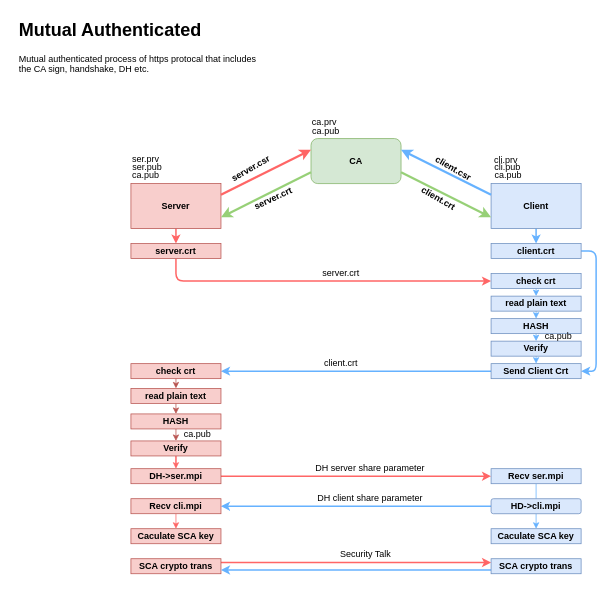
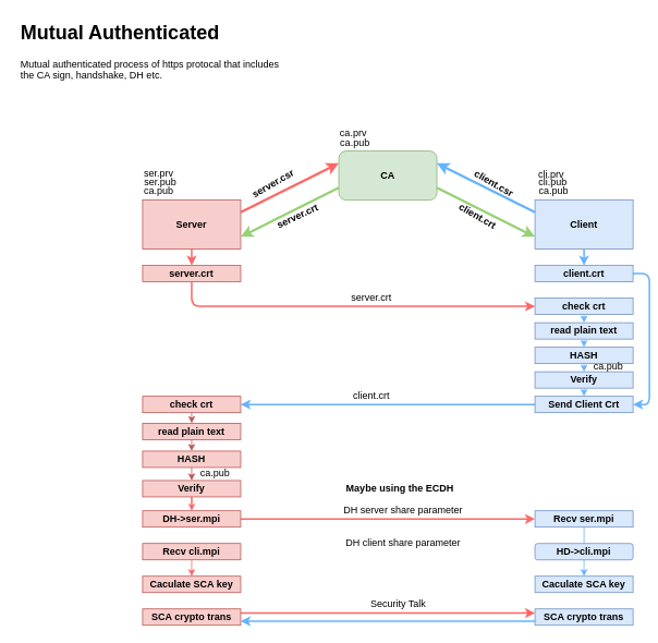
  <mxCell id="0" />
  <mxCell id="1" parent="0" />
  <mxCell id="2" value="CA" style="whiteSpace=wrap;html=1;fillColor=#d5e8d4;strokeColor=#82b366;fontStyle=1;rounded=1;" vertex="1" parent="1"><mxGeometry x="414" y="184" width="120" height="60" as="geometry" /></mxCell>
  <mxCell id="3" style="edgeStyle=orthogonalEdgeStyle;rounded=1;orthogonalLoop=1;jettySize=auto;html=1;exitX=0.5;exitY=1;exitDx=0;exitDy=0;entryX=0.5;entryY=0;entryDx=0;entryDy=0;strokeWidth=2;strokeColor=#FF6666;" edge="1" parent="1" source="4" target="24"><mxGeometry relative="1" as="geometry" /></mxCell>
  <mxCell id="4" value="Server" style="rounded=0;whiteSpace=wrap;html=1;fillColor=#f8cecc;strokeColor=#b85450;fontStyle=1" vertex="1" parent="1"><mxGeometry x="174" y="244" width="120" height="60" as="geometry" /></mxCell>
  <mxCell id="5" style="edgeStyle=orthogonalEdgeStyle;rounded=1;orthogonalLoop=1;jettySize=auto;html=1;exitX=0.5;exitY=1;exitDx=0;exitDy=0;entryX=0.5;entryY=0;entryDx=0;entryDy=0;strokeWidth=2;strokeColor=#66B2FF;" edge="1" parent="1" source="6" target="26"><mxGeometry relative="1" as="geometry" /></mxCell>
  <mxCell id="6" value="Client" style="rounded=0;whiteSpace=wrap;html=1;fillColor=#dae8fc;strokeColor=#6c8ebf;fontStyle=1" vertex="1" parent="1"><mxGeometry x="654" y="244" width="120" height="60" as="geometry" /></mxCell>
  <mxCell id="7" value="ca.pub" style="text;html=1;strokeColor=none;fillColor=none;align=center;verticalAlign=middle;whiteSpace=wrap;rounded=0;" vertex="1" parent="1"><mxGeometry x="414" y="164" width="40" height="20" as="geometry" /></mxCell>
  <mxCell id="8" value="ca.prv" style="text;html=1;strokeColor=none;fillColor=none;align=center;verticalAlign=middle;whiteSpace=wrap;rounded=0;" vertex="1" parent="1"><mxGeometry x="412" y="152" width="40" height="20" as="geometry" /></mxCell>
  <mxCell id="9" value="ca.pub" style="text;html=1;strokeColor=none;fillColor=none;align=center;verticalAlign=middle;whiteSpace=wrap;rounded=0;" vertex="1" parent="1"><mxGeometry x="174" y="223" width="40" height="20" as="geometry" /></mxCell>
  <mxCell id="10" value="ser.pub" style="text;html=1;strokeColor=none;fillColor=none;align=center;verticalAlign=middle;whiteSpace=wrap;rounded=0;" vertex="1" parent="1"><mxGeometry x="176" y="213" width="40" height="20" as="geometry" /></mxCell>
  <mxCell id="11" value="ser.prv" style="text;html=1;strokeColor=none;fillColor=none;align=center;verticalAlign=middle;whiteSpace=wrap;rounded=0;" vertex="1" parent="1"><mxGeometry x="174" y="202" width="40" height="20" as="geometry" /></mxCell>
  <mxCell id="12" value="ca.pub" style="text;html=1;strokeColor=none;fillColor=none;align=center;verticalAlign=middle;whiteSpace=wrap;rounded=0;" vertex="1" parent="1"><mxGeometry x="657" y="223" width="40" height="20" as="geometry" /></mxCell>
  <mxCell id="13" value="cli.pub" style="text;html=1;strokeColor=none;fillColor=none;align=center;verticalAlign=middle;whiteSpace=wrap;rounded=0;" vertex="1" parent="1"><mxGeometry x="656" y="213" width="40" height="20" as="geometry" /></mxCell>
  <mxCell id="14" value="cli.prv" style="text;html=1;strokeColor=none;fillColor=none;align=center;verticalAlign=middle;whiteSpace=wrap;rounded=0;" vertex="1" parent="1"><mxGeometry x="654" y="203" width="40" height="20" as="geometry" /></mxCell>
  <mxCell id="15" value="" style="endArrow=classic;html=1;entryX=0;entryY=0.25;entryDx=0;entryDy=0;exitX=1;exitY=0.25;exitDx=0;exitDy=0;strokeWidth=3;rounded=1;strokeColor=#FF6666;" edge="1" parent="1" source="4" target="2"><mxGeometry width="50" height="50" relative="1" as="geometry"><mxPoint x="454" y="384" as="sourcePoint" /><mxPoint x="504" y="334" as="targetPoint" /></mxGeometry></mxCell>
  <mxCell id="16" value="server.csr" style="text;html=1;strokeColor=none;fillColor=none;align=center;verticalAlign=middle;whiteSpace=wrap;rounded=0;rotation=-30;fontStyle=1" vertex="1" parent="1"><mxGeometry x="314" y="214" width="40" height="20" as="geometry" /></mxCell>
  <mxCell id="17" value="" style="endArrow=classic;html=1;strokeWidth=3;entryX=1;entryY=0.75;entryDx=0;entryDy=0;exitX=0;exitY=0.75;exitDx=0;exitDy=0;strokeColor=#97D077;" edge="1" parent="1" source="2" target="4"><mxGeometry width="50" height="50" relative="1" as="geometry"><mxPoint x="454" y="384" as="sourcePoint" /><mxPoint x="504" y="334" as="targetPoint" /></mxGeometry></mxCell>
  <mxCell id="18" value="server.crt" style="text;html=1;strokeColor=none;fillColor=none;align=center;verticalAlign=middle;whiteSpace=wrap;rounded=0;rotation=-25;fontStyle=1" vertex="1" parent="1"><mxGeometry x="344" y="254" width="40" height="20" as="geometry" /></mxCell>
  <mxCell id="19" value="" style="endArrow=classic;html=1;strokeWidth=3;entryX=1;entryY=0.25;entryDx=0;entryDy=0;exitX=0;exitY=0.25;exitDx=0;exitDy=0;strokeColor=#66B2FF;" edge="1" parent="1" source="6" target="2"><mxGeometry width="50" height="50" relative="1" as="geometry"><mxPoint x="454" y="384" as="sourcePoint" /><mxPoint x="504" y="334" as="targetPoint" /></mxGeometry></mxCell>
  <mxCell id="20" value="" style="endArrow=classic;html=1;strokeWidth=3;exitX=1;exitY=0.75;exitDx=0;exitDy=0;entryX=0;entryY=0.75;entryDx=0;entryDy=0;strokeColor=#97D077;" edge="1" parent="1" source="2" target="6"><mxGeometry width="50" height="50" relative="1" as="geometry"><mxPoint x="454" y="384" as="sourcePoint" /><mxPoint x="504" y="334" as="targetPoint" /></mxGeometry></mxCell>
  <mxCell id="21" value="client.csr" style="text;html=1;strokeColor=none;fillColor=none;align=center;verticalAlign=middle;whiteSpace=wrap;rounded=0;rotation=30;fontStyle=1" vertex="1" parent="1"><mxGeometry x="584" y="214" width="40" height="20" as="geometry" /></mxCell>
  <mxCell id="22" value="client.crt" style="text;html=1;strokeColor=none;fillColor=none;align=center;verticalAlign=middle;whiteSpace=wrap;rounded=0;rotation=30;fontStyle=1" vertex="1" parent="1"><mxGeometry x="564" y="254" width="40" height="20" as="geometry" /></mxCell>
  <mxCell id="23" style="edgeStyle=orthogonalEdgeStyle;rounded=1;orthogonalLoop=1;jettySize=auto;html=1;exitX=0.5;exitY=1;exitDx=0;exitDy=0;entryX=0;entryY=0.5;entryDx=0;entryDy=0;strokeWidth=2;strokeColor=#FF6666;" edge="1" parent="1" source="24" target="28"><mxGeometry relative="1" as="geometry" /></mxCell>
  <mxCell id="24" value="server.crt" style="rounded=0;whiteSpace=wrap;html=1;fillColor=#f8cecc;strokeColor=#b85450;fontStyle=1" vertex="1" parent="1"><mxGeometry x="174" y="324" width="120" height="20" as="geometry" /></mxCell>
  <mxCell id="25" style="edgeStyle=orthogonalEdgeStyle;rounded=1;orthogonalLoop=1;jettySize=auto;html=1;exitX=1;exitY=0.5;exitDx=0;exitDy=0;entryX=1;entryY=0.5;entryDx=0;entryDy=0;strokeWidth=2;strokeColor=#66B2FF;" edge="1" parent="1" source="26" target="37"><mxGeometry relative="1" as="geometry" /></mxCell>
  <mxCell id="26" value="client.crt" style="rounded=0;whiteSpace=wrap;html=1;fillColor=#dae8fc;strokeColor=#6c8ebf;fontStyle=1" vertex="1" parent="1"><mxGeometry x="654" y="324" width="120" height="20" as="geometry" /></mxCell>
  <mxCell id="27" style="edgeStyle=orthogonalEdgeStyle;rounded=1;orthogonalLoop=1;jettySize=auto;html=1;exitX=0.5;exitY=1;exitDx=0;exitDy=0;entryX=0.5;entryY=0;entryDx=0;entryDy=0;strokeWidth=1;strokeColor=#66B2FF;" edge="1" parent="1" source="28" target="30"><mxGeometry relative="1" as="geometry" /></mxCell>
  <mxCell id="28" value="check crt" style="rounded=0;whiteSpace=wrap;html=1;fillColor=#dae8fc;strokeColor=#6c8ebf;fontStyle=1" vertex="1" parent="1"><mxGeometry x="654" y="364" width="120" height="20" as="geometry" /></mxCell>
  <mxCell id="29" style="edgeStyle=orthogonalEdgeStyle;rounded=1;orthogonalLoop=1;jettySize=auto;html=1;exitX=0.5;exitY=1;exitDx=0;exitDy=0;entryX=0.5;entryY=0;entryDx=0;entryDy=0;strokeColor=#66B2FF;strokeWidth=1;" edge="1" parent="1" source="30" target="32"><mxGeometry relative="1" as="geometry" /></mxCell>
  <mxCell id="30" value="read plain text" style="rounded=0;whiteSpace=wrap;html=1;fillColor=#dae8fc;strokeColor=#6c8ebf;fontStyle=1" vertex="1" parent="1"><mxGeometry x="654" y="394" width="120" height="20" as="geometry" /></mxCell>
  <mxCell id="31" style="edgeStyle=orthogonalEdgeStyle;rounded=1;orthogonalLoop=1;jettySize=auto;html=1;exitX=0.5;exitY=1;exitDx=0;exitDy=0;entryX=0.5;entryY=0;entryDx=0;entryDy=0;strokeColor=#66B2FF;strokeWidth=1;" edge="1" parent="1" source="32" target="34"><mxGeometry relative="1" as="geometry" /></mxCell>
  <mxCell id="32" value="HASH" style="rounded=0;whiteSpace=wrap;html=1;fillColor=#dae8fc;strokeColor=#6c8ebf;fontStyle=1" vertex="1" parent="1"><mxGeometry x="654" y="424" width="120" height="20" as="geometry" /></mxCell>
  <mxCell id="33" style="edgeStyle=orthogonalEdgeStyle;rounded=1;orthogonalLoop=1;jettySize=auto;html=1;exitX=0.5;exitY=1;exitDx=0;exitDy=0;entryX=0.5;entryY=0;entryDx=0;entryDy=0;strokeColor=#66B2FF;strokeWidth=1;" edge="1" parent="1" source="34" target="37"><mxGeometry relative="1" as="geometry" /></mxCell>
  <mxCell id="34" value="Verify" style="rounded=0;whiteSpace=wrap;html=1;fillColor=#dae8fc;strokeColor=#6c8ebf;fontStyle=1" vertex="1" parent="1"><mxGeometry x="654" y="454" width="120" height="20" as="geometry" /></mxCell>
  <mxCell id="35" value="ca.pub" style="text;html=1;strokeColor=none;fillColor=none;align=center;verticalAlign=middle;whiteSpace=wrap;rounded=0;" vertex="1" parent="1"><mxGeometry x="724" y="438" width="40" height="20" as="geometry" /></mxCell>
  <mxCell id="36" style="edgeStyle=orthogonalEdgeStyle;rounded=1;orthogonalLoop=1;jettySize=auto;html=1;exitX=0;exitY=0.5;exitDx=0;exitDy=0;strokeColor=#66B2FF;strokeWidth=2;" edge="1" parent="1" source="37" target="39"><mxGeometry relative="1" as="geometry" /></mxCell>
  <mxCell id="37" value="Send Client Crt" style="rounded=0;whiteSpace=wrap;html=1;fillColor=#dae8fc;strokeColor=#6c8ebf;fontStyle=1" vertex="1" parent="1"><mxGeometry x="654" y="484" width="120" height="20" as="geometry" /></mxCell>
  <mxCell id="38" style="edgeStyle=orthogonalEdgeStyle;rounded=1;orthogonalLoop=1;jettySize=auto;html=1;exitX=0.5;exitY=1;exitDx=0;exitDy=0;entryX=0.5;entryY=0;entryDx=0;entryDy=0;strokeColor=#b85450;strokeWidth=1;fillColor=#f8cecc;" edge="1" parent="1" source="39" target="43"><mxGeometry relative="1" as="geometry" /></mxCell>
  <mxCell id="39" value="check crt" style="rounded=0;whiteSpace=wrap;html=1;fillColor=#f8cecc;strokeColor=#b85450;fontStyle=1" vertex="1" parent="1"><mxGeometry x="174" y="484" width="120" height="20" as="geometry" /></mxCell>
  <mxCell id="40" value="server.crt" style="text;html=1;strokeColor=none;fillColor=none;align=center;verticalAlign=middle;whiteSpace=wrap;rounded=0;" vertex="1" parent="1"><mxGeometry x="434" y="354" width="40" height="20" as="geometry" /></mxCell>
  <mxCell id="41" value="client.crt" style="text;html=1;strokeColor=none;fillColor=none;align=center;verticalAlign=middle;whiteSpace=wrap;rounded=0;" vertex="1" parent="1"><mxGeometry x="434" y="474" width="40" height="20" as="geometry" /></mxCell>
  <mxCell id="42" style="edgeStyle=orthogonalEdgeStyle;rounded=1;orthogonalLoop=1;jettySize=auto;html=1;exitX=0.5;exitY=1;exitDx=0;exitDy=0;entryX=0.5;entryY=0;entryDx=0;entryDy=0;strokeColor=#b85450;strokeWidth=1;fillColor=#f8cecc;" edge="1" parent="1" source="43" target="45"><mxGeometry relative="1" as="geometry" /></mxCell>
  <mxCell id="43" value="read plain text" style="rounded=0;whiteSpace=wrap;html=1;fillColor=#f8cecc;strokeColor=#b85450;fontStyle=1" vertex="1" parent="1"><mxGeometry x="174" y="517" width="120" height="20" as="geometry" /></mxCell>
  <mxCell id="44" style="edgeStyle=orthogonalEdgeStyle;rounded=1;orthogonalLoop=1;jettySize=auto;html=1;exitX=0.5;exitY=1;exitDx=0;exitDy=0;entryX=0.5;entryY=0;entryDx=0;entryDy=0;strokeColor=#b85450;strokeWidth=1;fillColor=#f8cecc;" edge="1" parent="1" source="45" target="47"><mxGeometry relative="1" as="geometry" /></mxCell>
  <mxCell id="45" value="HASH" style="rounded=0;whiteSpace=wrap;html=1;fillColor=#f8cecc;strokeColor=#b85450;fontStyle=1" vertex="1" parent="1"><mxGeometry x="174" y="551" width="120" height="20" as="geometry" /></mxCell>
  <mxCell id="46" style="edgeStyle=orthogonalEdgeStyle;rounded=1;orthogonalLoop=1;jettySize=auto;html=1;exitX=0.5;exitY=1;exitDx=0;exitDy=0;strokeWidth=1;strokeColor=#FF6666;" edge="1" parent="1" source="47" target="50"><mxGeometry relative="1" as="geometry" /></mxCell>
  <mxCell id="47" value="Verify" style="rounded=0;whiteSpace=wrap;html=1;fillColor=#f8cecc;strokeColor=#b85450;fontStyle=1" vertex="1" parent="1"><mxGeometry x="174" y="587" width="120" height="20" as="geometry" /></mxCell>
  <mxCell id="48" value="ca.pub" style="text;html=1;strokeColor=none;fillColor=none;align=center;verticalAlign=middle;whiteSpace=wrap;rounded=0;" vertex="1" parent="1"><mxGeometry x="243" y="568" width="40" height="20" as="geometry" /></mxCell>
  <mxCell id="49" style="edgeStyle=orthogonalEdgeStyle;rounded=1;orthogonalLoop=1;jettySize=auto;html=1;exitX=1;exitY=0.5;exitDx=0;exitDy=0;entryX=0;entryY=0.5;entryDx=0;entryDy=0;strokeWidth=2;strokeColor=#FF6666;" edge="1" parent="1" source="50" target="52"><mxGeometry relative="1" as="geometry" /></mxCell>
  <mxCell id="50" value="DH-&amp;gt;ser.mpi" style="rounded=0;whiteSpace=wrap;html=1;fillColor=#f8cecc;strokeColor=#b85450;fontStyle=1" vertex="1" parent="1"><mxGeometry x="174" y="624" width="120" height="20" as="geometry" /></mxCell>
  <mxCell id="51" style="edgeStyle=orthogonalEdgeStyle;rounded=1;orthogonalLoop=1;jettySize=auto;html=1;exitX=0.5;exitY=1;exitDx=0;exitDy=0;entryX=0.5;entryY=0;entryDx=0;entryDy=0;strokeWidth=1;strokeColor=#66B2FF;endArrow=none;" edge="1" parent="1" source="52" target="55"><mxGeometry relative="1" as="geometry" /></mxCell>
  <mxCell id="52" value="Recv ser.mpi" style="rounded=0;whiteSpace=wrap;html=1;fillColor=#dae8fc;strokeColor=#6c8ebf;fontStyle=1" vertex="1" parent="1"><mxGeometry x="654" y="624" width="120" height="20" as="geometry" /></mxCell>
- <mxCell id="53" style="edgeStyle=orthogonalEdgeStyle;rounded=1;orthogonalLoop=1;jettySize=auto;html=1;exitX=0;exitY=0.5;exitDx=0;exitDy=0;entryX=1;entryY=0.5;entryDx=0;entryDy=0;strokeWidth=2;strokeColor=#66B2FF;" edge="1" parent="1" source="55" target="57"><mxGeometry relative="1" as="geometry" /></mxCell>
  <mxCell id="54" style="edgeStyle=orthogonalEdgeStyle;rounded=1;orthogonalLoop=1;jettySize=auto;html=1;exitX=0.5;exitY=1;exitDx=0;exitDy=0;entryX=0.5;entryY=0;entryDx=0;entryDy=0;strokeWidth=1;strokeColor=#66B2FF;" edge="1" parent="1" source="55" target="58"><mxGeometry relative="1" as="geometry" /></mxCell>
  <mxCell id="55" value="HD-&amp;gt;cli.mpi" style="whiteSpace=wrap;html=1;fillColor=#dae8fc;strokeColor=#6c8ebf;fontStyle=1;rounded=1;" vertex="1" parent="1"><mxGeometry x="654" y="664" width="120" height="20" as="geometry" /></mxCell>
  <mxCell id="56" style="edgeStyle=orthogonalEdgeStyle;rounded=1;orthogonalLoop=1;jettySize=auto;html=1;exitX=0.5;exitY=1;exitDx=0;exitDy=0;entryX=0.5;entryY=0;entryDx=0;entryDy=0;strokeColor=#FF6666;strokeWidth=1;" edge="1" parent="1" source="57" target="59"><mxGeometry relative="1" as="geometry" /></mxCell>
  <mxCell id="57" value="Recv cli.mpi" style="rounded=0;whiteSpace=wrap;html=1;fillColor=#f8cecc;strokeColor=#b85450;fontStyle=1" vertex="1" parent="1"><mxGeometry x="174" y="664" width="120" height="20" as="geometry" /></mxCell>
  <mxCell id="58" value="Caculate SCA key" style="rounded=0;whiteSpace=wrap;html=1;fillColor=#dae8fc;strokeColor=#6c8ebf;fontStyle=1" vertex="1" parent="1"><mxGeometry x="654" y="704" width="120" height="20" as="geometry" /></mxCell>
  <mxCell id="59" value="Caculate SCA key" style="rounded=0;whiteSpace=wrap;html=1;fillColor=#f8cecc;strokeColor=#b85450;fontStyle=1" vertex="1" parent="1"><mxGeometry x="174" y="704" width="120" height="20" as="geometry" /></mxCell>
  <mxCell id="60" value="DH server share parameter" style="text;html=1;strokeColor=none;fillColor=none;align=center;verticalAlign=middle;whiteSpace=wrap;rounded=0;" vertex="1" parent="1"><mxGeometry x="394" y="614" width="197.5" height="20" as="geometry" /></mxCell>
  <mxCell id="61" value="DH client share parameter" style="text;html=1;strokeColor=none;fillColor=none;align=center;verticalAlign=middle;whiteSpace=wrap;rounded=0;" vertex="1" parent="1"><mxGeometry x="409" y="654" width="167.5" height="20" as="geometry" /></mxCell>
  <mxCell id="62" style="edgeStyle=orthogonalEdgeStyle;rounded=1;orthogonalLoop=1;jettySize=auto;html=1;exitX=1;exitY=0.25;exitDx=0;exitDy=0;entryX=0;entryY=0.25;entryDx=0;entryDy=0;strokeWidth=2;strokeColor=#FF6666;" edge="1" parent="1" source="63" target="65"><mxGeometry relative="1" as="geometry" /></mxCell>
  <mxCell id="63" value="SCA crypto trans" style="rounded=0;whiteSpace=wrap;html=1;fillColor=#f8cecc;strokeColor=#b85450;fontStyle=1" vertex="1" parent="1"><mxGeometry x="174" y="744" width="120" height="20" as="geometry" /></mxCell>
  <mxCell id="64" style="edgeStyle=orthogonalEdgeStyle;rounded=1;orthogonalLoop=1;jettySize=auto;html=1;exitX=0;exitY=0.75;exitDx=0;exitDy=0;entryX=1;entryY=0.75;entryDx=0;entryDy=0;strokeColor=#66B2FF;strokeWidth=2;" edge="1" parent="1" source="65" target="63"><mxGeometry relative="1" as="geometry" /></mxCell>
  <mxCell id="65" value="SCA crypto trans" style="rounded=0;whiteSpace=wrap;html=1;fillColor=#dae8fc;strokeColor=#6c8ebf;fontStyle=1" vertex="1" parent="1"><mxGeometry x="654" y="744" width="120" height="20" as="geometry" /></mxCell>
  <mxCell id="66" value="Security Talk" style="text;html=1;strokeColor=none;fillColor=none;align=center;verticalAlign=middle;whiteSpace=wrap;rounded=0;" vertex="1" parent="1"><mxGeometry x="403" y="728" width="167.5" height="20" as="geometry" /></mxCell>
  <mxCell id="67" value="&lt;h1&gt;Mutual Authenticated&lt;/h1&gt;&lt;p&gt;Mutual authenticated process of https protocal that includes the CA sign, handshake, DH etc.&lt;/p&gt;" style="text;html=1;strokeColor=none;fillColor=none;spacing=5;spacingTop=-20;whiteSpace=wrap;overflow=hidden;rounded=0;" vertex="1" parent="1"><mxGeometry x="20" y="20" width="327" height="84" as="geometry" /></mxCell>
+ <mxCell id="68" value="Maybe using the ECDH" style="text;html=1;strokeColor=none;fillColor=none;align=center;verticalAlign=middle;whiteSpace=wrap;rounded=0;fontStyle=1" vertex="1" parent="1"><mxGeometry x="409" y="587" width="160" height="20" as="geometry" /></mxCell>
